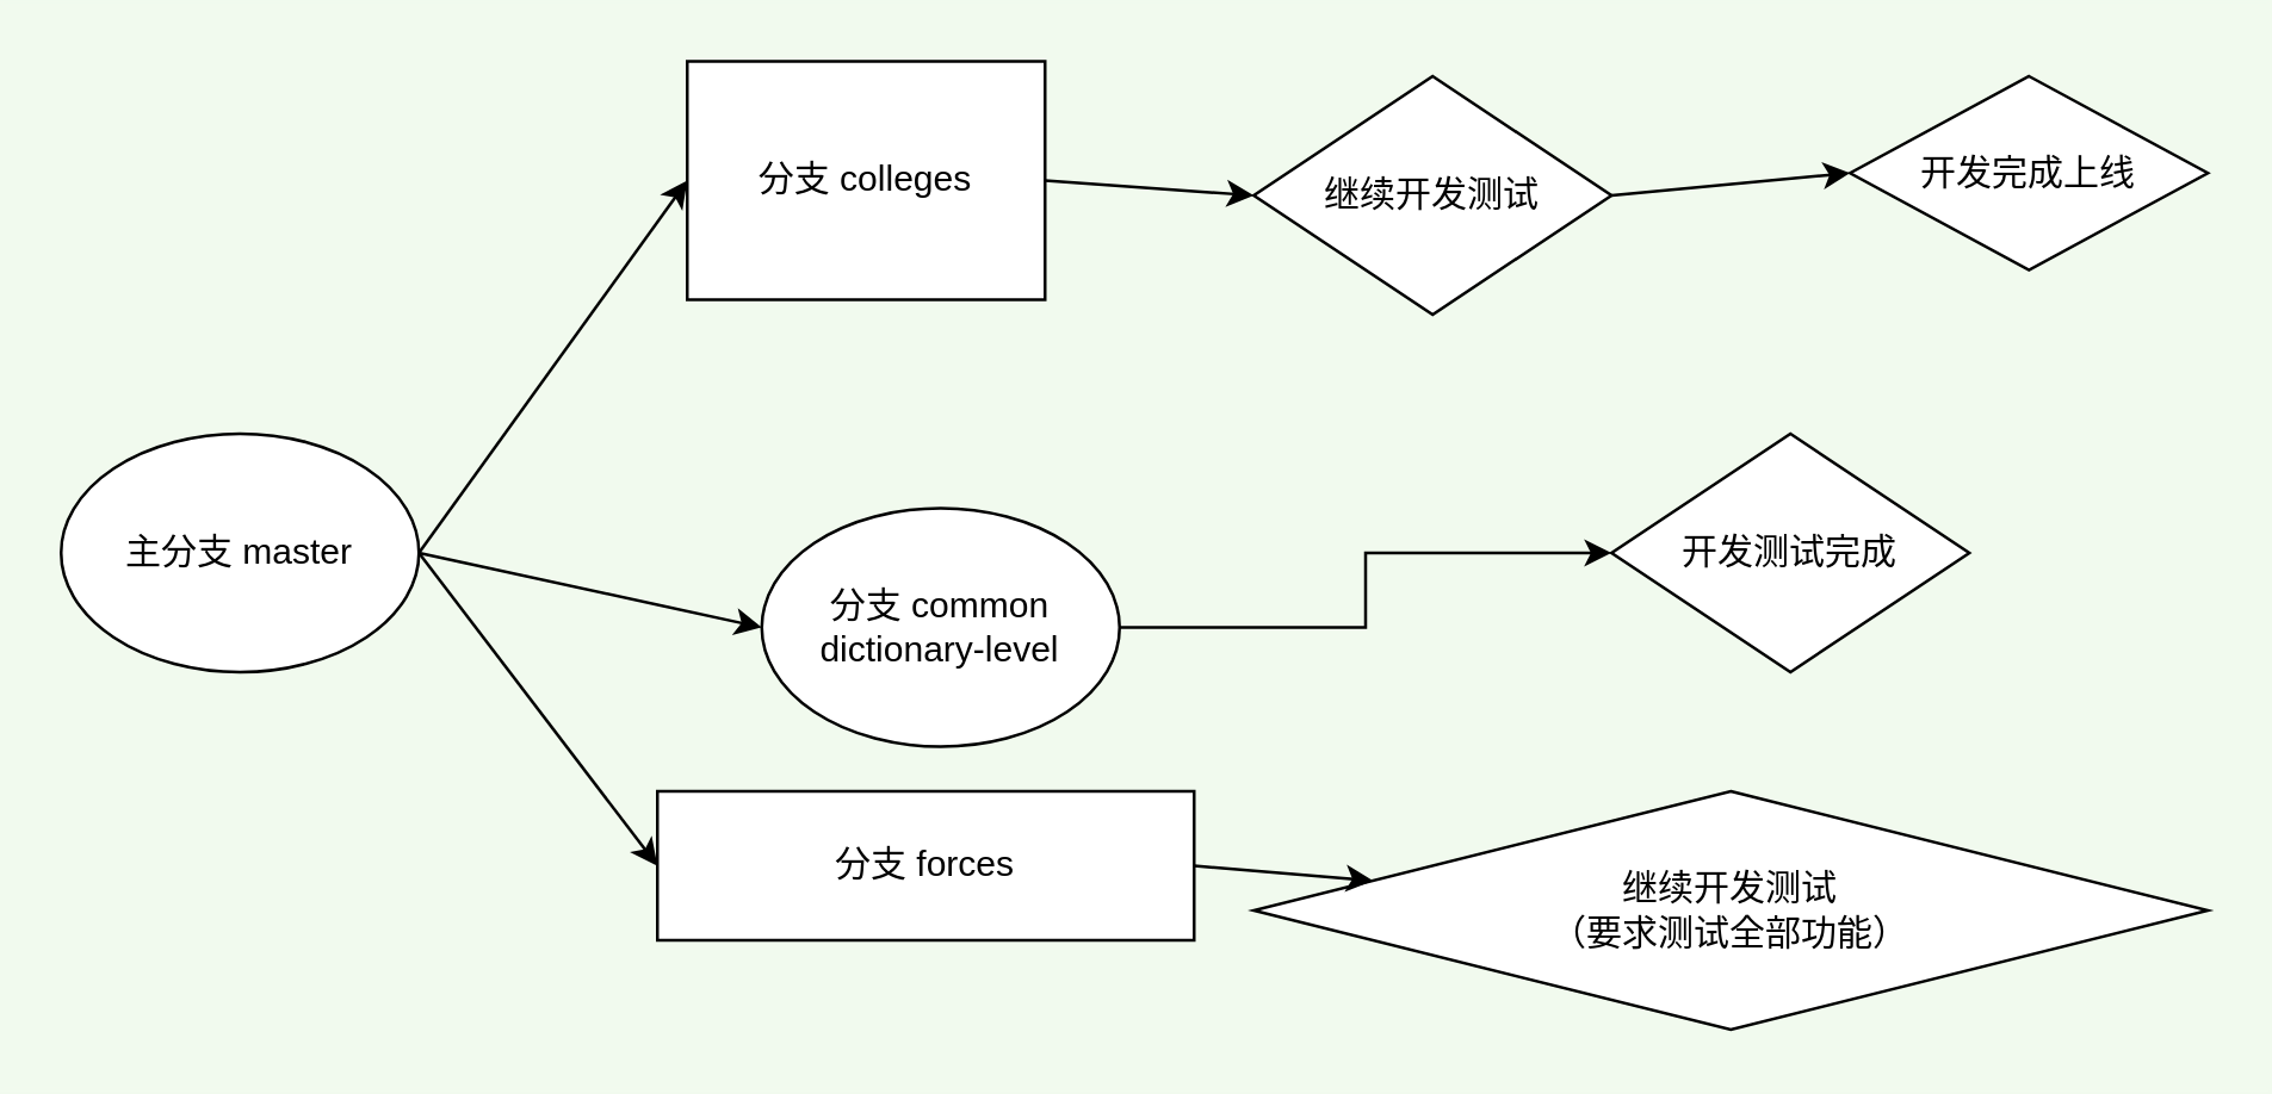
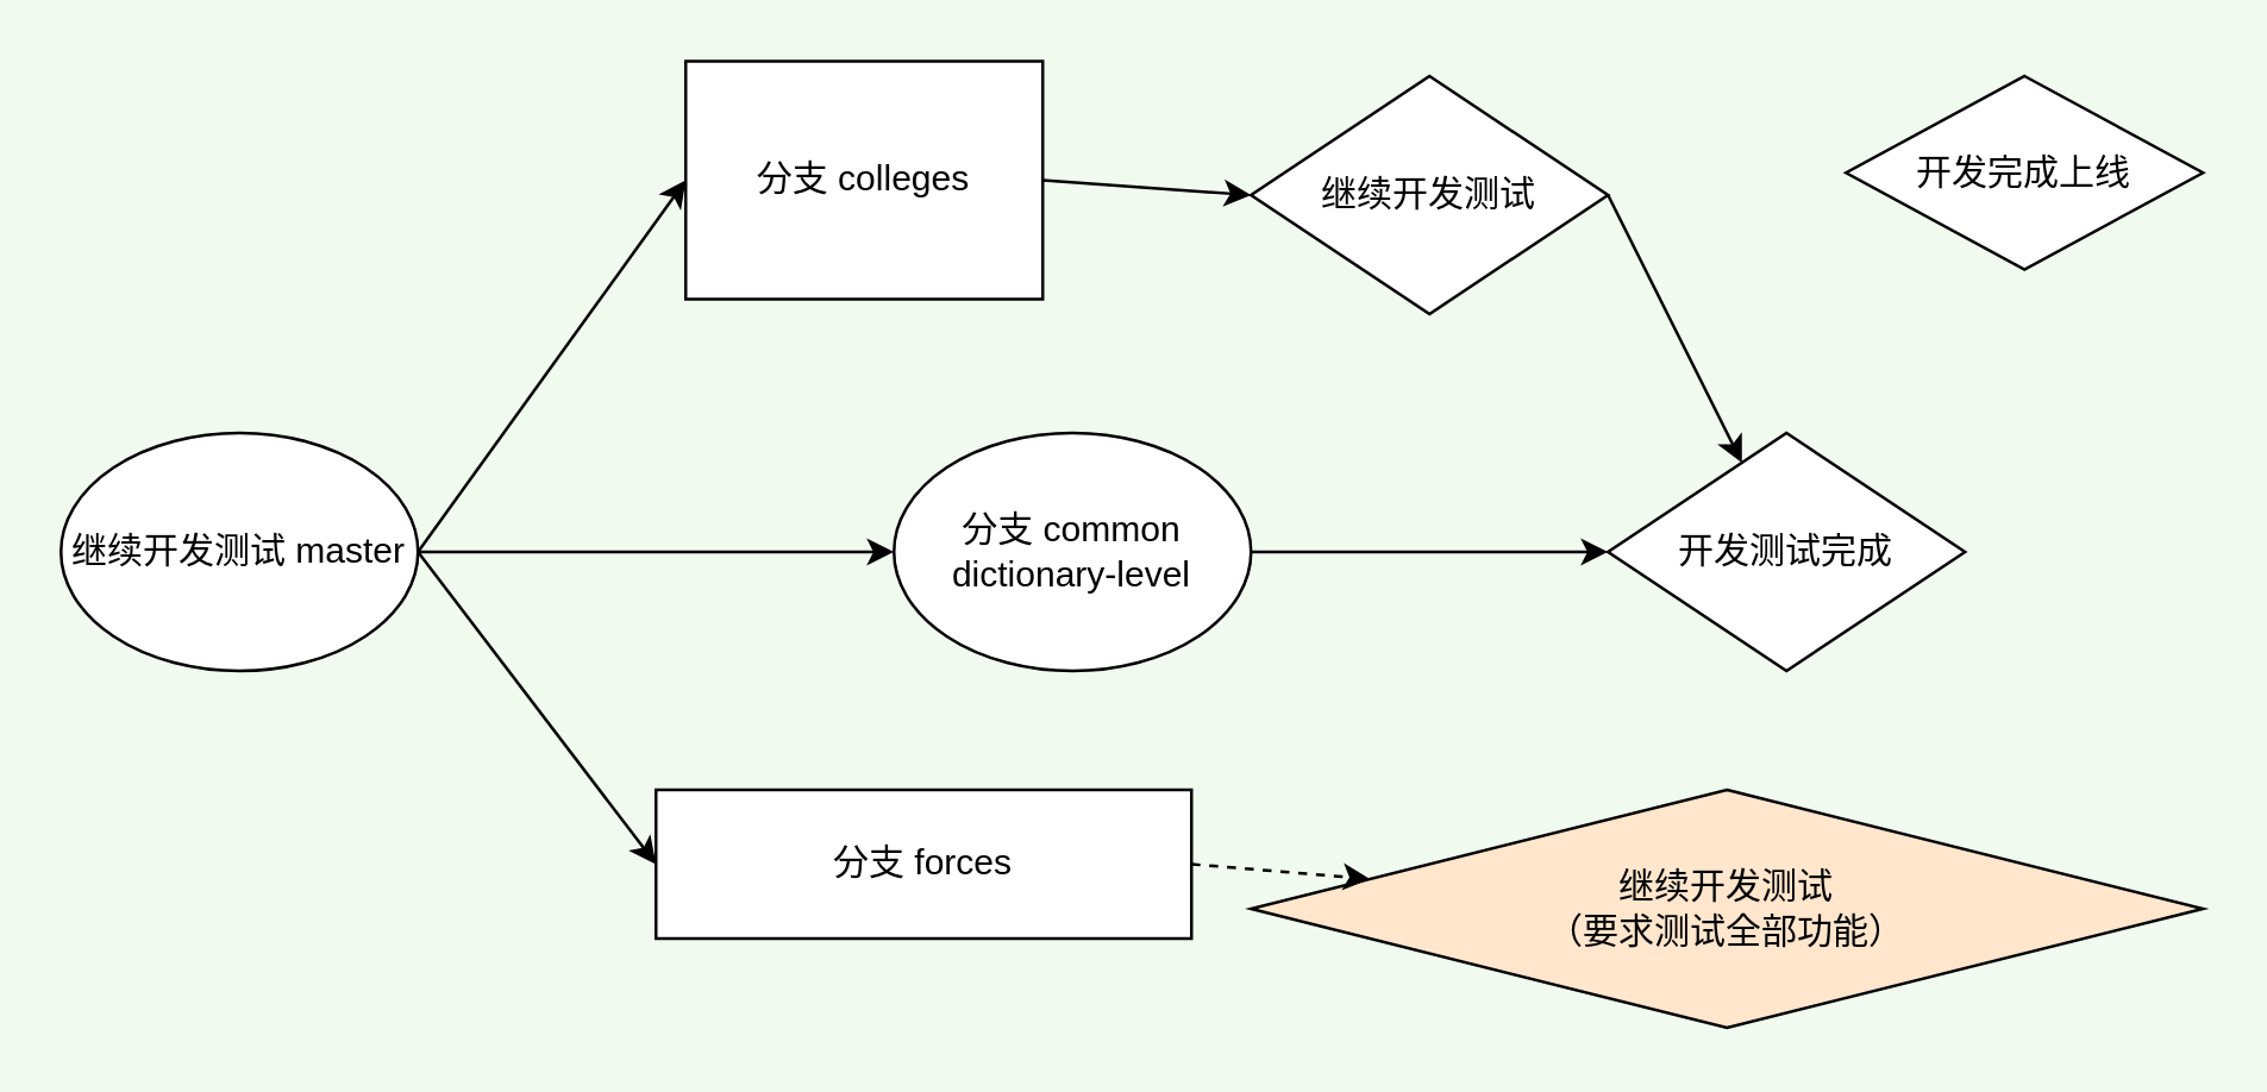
  <mxCell id="0" />
  <mxCell id="1" parent="0" />
- <mxCell id="2" value="主分支 master" style="ellipse;whiteSpace=wrap;html=1;" parent="1" vertex="1"><mxGeometry x="20" y="145" width="120" height="80" as="geometry" /></mxCell>
+ <mxCell id="2" value="继续开发测试 master" style="ellipse;whiteSpace=wrap;html=1;" parent="1" vertex="1"><mxGeometry x="20" y="145" width="120" height="80" as="geometry" /></mxCell>
  <mxCell id="3" value="分支 colleges" style="rounded=0;whiteSpace=wrap;html=1;" parent="1" vertex="1"><mxGeometry x="230" y="20" width="120" height="80" as="geometry" /></mxCell>
  <mxCell id="4" value="分支&amp;nbsp;forces" style="rounded=0;whiteSpace=wrap;html=1;" parent="1" vertex="1"><mxGeometry x="220" y="265" width="180" height="50" as="geometry" /></mxCell>
  <mxCell id="5" value="" style="endArrow=classic;html=1;rounded=0;entryX=0;entryY=0.5;entryDx=0;entryDy=0;" parent="1" target="3" edge="1"><mxGeometry width="50" height="50" relative="1" as="geometry"><mxPoint x="140" y="185" as="sourcePoint" /><mxPoint x="510" y="195" as="targetPoint" /></mxGeometry></mxCell>
  <mxCell id="6" value="" style="endArrow=classic;html=1;rounded=0;exitX=1;exitY=0.5;exitDx=0;exitDy=0;entryX=0;entryY=0.5;entryDx=0;entryDy=0;" parent="1" source="2" target="4" edge="1"><mxGeometry width="50" height="50" relative="1" as="geometry"><mxPoint x="460" y="245" as="sourcePoint" /><mxPoint x="510" y="195" as="targetPoint" /></mxGeometry></mxCell>
  <mxCell id="7" value="继续开发测试" style="rhombus;whiteSpace=wrap;html=1;" parent="1" vertex="1"><mxGeometry x="420" y="25" width="120" height="80" as="geometry" /></mxCell>
  <mxCell id="8" value="" style="endArrow=classic;html=1;rounded=0;exitX=1;exitY=0.5;exitDx=0;exitDy=0;entryX=0;entryY=0.5;entryDx=0;entryDy=0;" parent="1" source="3" target="7" edge="1"><mxGeometry width="50" height="50" relative="1" as="geometry"><mxPoint x="460" y="245" as="sourcePoint" /><mxPoint x="510" y="195" as="targetPoint" /></mxGeometry></mxCell>
- <mxCell id="9" value="继续开发测试&lt;br&gt;（要求测试全部功能）" style="rhombus;whiteSpace=wrap;html=1;" parent="1" vertex="1"><mxGeometry x="420" y="265" width="320" height="80" as="geometry" /></mxCell>
- <mxCell id="10" value="" style="endArrow=classic;html=1;rounded=0;exitX=1;exitY=0.5;exitDx=0;exitDy=0;" parent="1" source="4" target="9" edge="1"><mxGeometry width="50" height="50" relative="1" as="geometry"><mxPoint x="350" y="115" as="sourcePoint" /><mxPoint x="430" y="115" as="targetPoint" /></mxGeometry></mxCell>
+ <mxCell id="9" value="继续开发测试&lt;br&gt;（要求测试全部功能）" style="rhombus;whiteSpace=wrap;html=1;fillColor=#ffe6cc;" parent="1" vertex="1"><mxGeometry x="420" y="265" width="320" height="80" as="geometry" /></mxCell>
+ <mxCell id="10" value="" style="endArrow=classic;html=1;rounded=0;exitX=1;exitY=0.5;exitDx=0;exitDy=0;dashed=1;" parent="1" source="4" target="9" edge="1"><mxGeometry width="50" height="50" relative="1" as="geometry"><mxPoint x="350" y="115" as="sourcePoint" /><mxPoint x="430" y="115" as="targetPoint" /></mxGeometry></mxCell>
  <mxCell id="11" value="开发完成上线" style="rhombus;whiteSpace=wrap;html=1;" parent="1" vertex="1"><mxGeometry x="620" y="25" width="120" height="65" as="geometry" /></mxCell>
- <mxCell id="12" value="" style="endArrow=classic;html=1;rounded=0;entryX=0;entryY=0.5;entryDx=0;entryDy=0;exitX=1;exitY=0.5;exitDx=0;exitDy=0;" parent="1" source="7" target="11" edge="1"><mxGeometry width="50" height="50" relative="1" as="geometry"><mxPoint x="460" y="245" as="sourcePoint" /><mxPoint x="510" y="195" as="targetPoint" /></mxGeometry></mxCell>
+ <mxCell id="12" value="" style="endArrow=classic;html=1;rounded=0;exitX=1;exitY=0.5;exitDx=0;exitDy=0;" parent="1" source="7" target="16" edge="1"><mxGeometry width="50" height="50" relative="1" as="geometry"><mxPoint x="460" y="245" as="sourcePoint" /><mxPoint x="510" y="195" as="targetPoint" /></mxGeometry></mxCell>
  <mxCell id="13" value="" style="edgeStyle=orthogonalEdgeStyle;rounded=0;orthogonalLoop=1;jettySize=auto;html=1;" edge="1" parent="1" source="14" target="16"><mxGeometry relative="1" as="geometry" /></mxCell>
- <mxCell id="14" value="分支 common&lt;br&gt;dictionary-level" style="ellipse;whiteSpace=wrap;html=1;" vertex="1" parent="1"><mxGeometry x="255" y="170" width="120" height="80" as="geometry" /></mxCell>
+ <mxCell id="14" value="分支 common&lt;br&gt;dictionary-level" style="ellipse;whiteSpace=wrap;html=1;" vertex="1" parent="1"><mxGeometry x="300" y="145" width="120" height="80" as="geometry" /></mxCell>
  <mxCell id="15" value="" style="endArrow=classic;html=1;rounded=0;entryX=0;entryY=0.5;entryDx=0;entryDy=0;" edge="1" parent="1" target="14"><mxGeometry width="50" height="50" relative="1" as="geometry"><mxPoint x="140" y="185" as="sourcePoint" /><mxPoint x="210" y="175" as="targetPoint" /></mxGeometry></mxCell>
  <mxCell id="16" value="开发测试完成" style="rhombus;whiteSpace=wrap;html=1;" vertex="1" parent="1"><mxGeometry x="540" y="145" width="120" height="80" as="geometry" /></mxCell>
